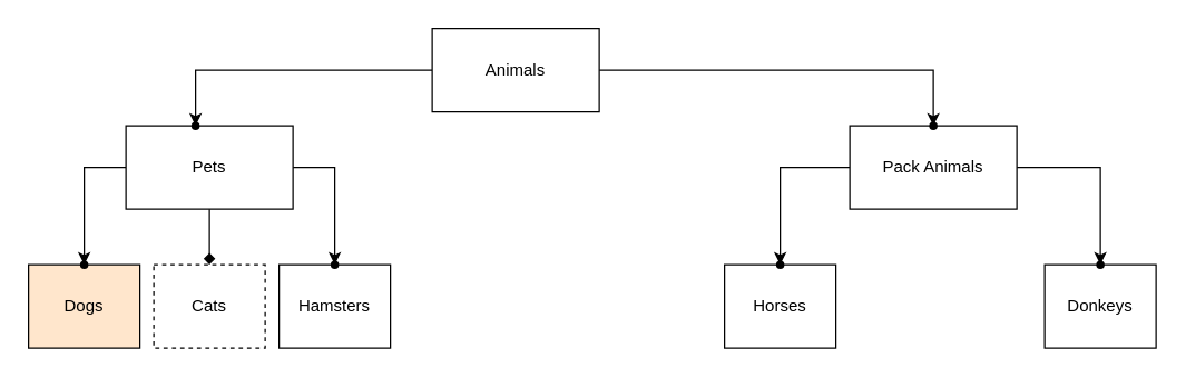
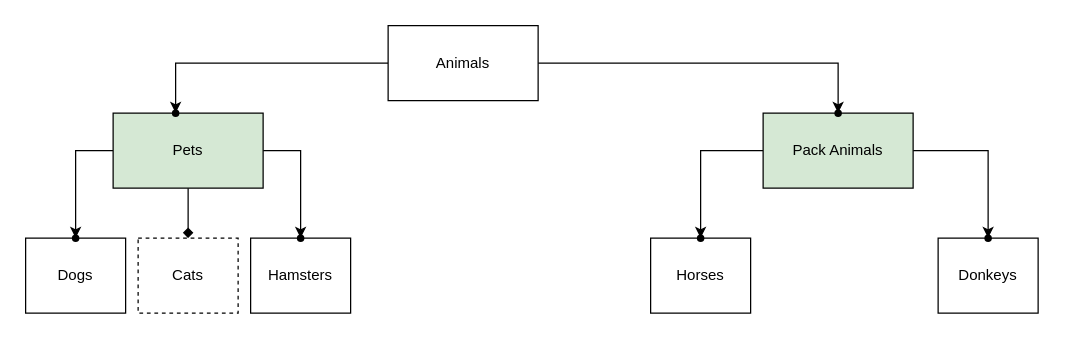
  <mxCell id="0" />
  <mxCell id="1" parent="0" />
  <mxCell id="2" value="" style="edgeStyle=orthogonalEdgeStyle;rounded=0;orthogonalLoop=1;jettySize=auto;html=1;" edge="1" parent="1" source="4" target="17"><mxGeometry relative="1" as="geometry"><Array as="points"><mxPoint x="140" y="50" /></Array></mxGeometry></mxCell>
  <mxCell id="3" value="" style="edgeStyle=orthogonalEdgeStyle;rounded=0;orthogonalLoop=1;jettySize=auto;html=1;" edge="1" parent="1" source="4" target="18"><mxGeometry relative="1" as="geometry"><Array as="points"><mxPoint x="670" y="50" /><mxPoint x="670" y="90" /></Array></mxGeometry></mxCell>
  <mxCell id="4" value="Animals" style="rounded=0;whiteSpace=wrap;html=1;" vertex="1" parent="1"><mxGeometry x="310" y="20" width="120" height="60" as="geometry" /></mxCell>
  <mxCell id="5" value="" style="edgeStyle=orthogonalEdgeStyle;rounded=0;orthogonalLoop=1;jettySize=auto;html=1;endArrow=diamond;" edge="1" parent="1" source="8" target="13"><mxGeometry relative="1" as="geometry"><Array as="points"><mxPoint x="150" y="160" /><mxPoint x="150" y="160" /></Array></mxGeometry></mxCell>
  <mxCell id="6" value="" style="edgeStyle=orthogonalEdgeStyle;rounded=0;orthogonalLoop=1;jettySize=auto;html=1;" edge="1" parent="1" source="8" target="19"><mxGeometry relative="1" as="geometry" /></mxCell>
  <mxCell id="7" value="" style="edgeStyle=orthogonalEdgeStyle;rounded=0;orthogonalLoop=1;jettySize=auto;html=1;" edge="1" parent="1" source="8" target="20"><mxGeometry relative="1" as="geometry" /></mxCell>
- <mxCell id="8" value="Pets" style="rounded=0;whiteSpace=wrap;html=1;" vertex="1" parent="1"><mxGeometry x="90" y="90" width="120" height="60" as="geometry" /></mxCell>
+ <mxCell id="8" value="Pets" style="rounded=0;whiteSpace=wrap;html=1;fillColor=#d5e8d4;" vertex="1" parent="1"><mxGeometry x="90" y="90" width="120" height="60" as="geometry" /></mxCell>
  <mxCell id="9" value="" style="edgeStyle=orthogonalEdgeStyle;rounded=0;orthogonalLoop=1;jettySize=auto;html=1;" edge="1" parent="1" source="11" target="21"><mxGeometry relative="1" as="geometry" /></mxCell>
  <mxCell id="10" value="" style="edgeStyle=orthogonalEdgeStyle;rounded=0;orthogonalLoop=1;jettySize=auto;html=1;" edge="1" parent="1" source="11" target="22"><mxGeometry relative="1" as="geometry" /></mxCell>
- <mxCell id="11" value="Pack Animals" style="rounded=0;whiteSpace=wrap;html=1;" vertex="1" parent="1"><mxGeometry x="610" y="90" width="120" height="60" as="geometry" /></mxCell>
- <mxCell id="12" value="Dogs" style="rounded=0;whiteSpace=wrap;html=1;fillColor=#ffe6cc;" vertex="1" parent="1"><mxGeometry x="20" y="190" width="80" height="60" as="geometry" /></mxCell>
+ <mxCell id="11" value="Pack Animals" style="rounded=0;whiteSpace=wrap;html=1;fillColor=#d5e8d4;" vertex="1" parent="1"><mxGeometry x="610" y="90" width="120" height="60" as="geometry" /></mxCell>
+ <mxCell id="12" value="Dogs" style="rounded=0;whiteSpace=wrap;html=1;" vertex="1" parent="1"><mxGeometry x="20" y="190" width="80" height="60" as="geometry" /></mxCell>
  <mxCell id="13" value="Cats" style="rounded=0;whiteSpace=wrap;html=1;dashed=1;" vertex="1" parent="1"><mxGeometry x="110" y="190" width="80" height="60" as="geometry" /></mxCell>
  <mxCell id="14" value="Hamsters" style="rounded=0;whiteSpace=wrap;html=1;" vertex="1" parent="1"><mxGeometry x="200" y="190" width="80" height="60" as="geometry" /></mxCell>
  <mxCell id="15" value="Horses" style="rounded=0;whiteSpace=wrap;html=1;" vertex="1" parent="1"><mxGeometry x="520" y="190" width="80" height="60" as="geometry" /></mxCell>
  <mxCell id="16" value="Donkeys" style="rounded=0;whiteSpace=wrap;html=1;" vertex="1" parent="1"><mxGeometry x="750" y="190" width="80" height="60" as="geometry" /></mxCell>
  <mxCell id="17" value="" style="shape=waypoint;sketch=0;size=6;pointerEvents=1;points=[];fillColor=default;resizable=0;rotatable=0;perimeter=centerPerimeter;snapToPoint=1;rounded=0;" vertex="1" parent="1"><mxGeometry x="130" y="80" width="20" height="20" as="geometry" /></mxCell>
  <mxCell id="18" value="" style="shape=waypoint;sketch=0;size=6;pointerEvents=1;points=[];fillColor=default;resizable=0;rotatable=0;perimeter=centerPerimeter;snapToPoint=1;rounded=0;" vertex="1" parent="1"><mxGeometry x="660" y="80" width="20" height="20" as="geometry" /></mxCell>
  <mxCell id="19" value="" style="shape=waypoint;sketch=0;size=6;pointerEvents=1;points=[];fillColor=default;resizable=0;rotatable=0;perimeter=centerPerimeter;snapToPoint=1;rounded=0;" vertex="1" parent="1"><mxGeometry x="230" y="180" width="20" height="20" as="geometry" /></mxCell>
  <mxCell id="20" value="" style="shape=waypoint;sketch=0;size=6;pointerEvents=1;points=[];fillColor=default;resizable=0;rotatable=0;perimeter=centerPerimeter;snapToPoint=1;rounded=0;" vertex="1" parent="1"><mxGeometry x="50" y="180" width="20" height="20" as="geometry" /></mxCell>
  <mxCell id="21" value="" style="shape=waypoint;sketch=0;size=6;pointerEvents=1;points=[];fillColor=default;resizable=0;rotatable=0;perimeter=centerPerimeter;snapToPoint=1;rounded=0;" vertex="1" parent="1"><mxGeometry x="550" y="180" width="20" height="20" as="geometry" /></mxCell>
  <mxCell id="22" value="" style="shape=waypoint;sketch=0;size=6;pointerEvents=1;points=[];fillColor=default;resizable=0;rotatable=0;perimeter=centerPerimeter;snapToPoint=1;rounded=0;" vertex="1" parent="1"><mxGeometry x="780" y="180" width="20" height="20" as="geometry" /></mxCell>
